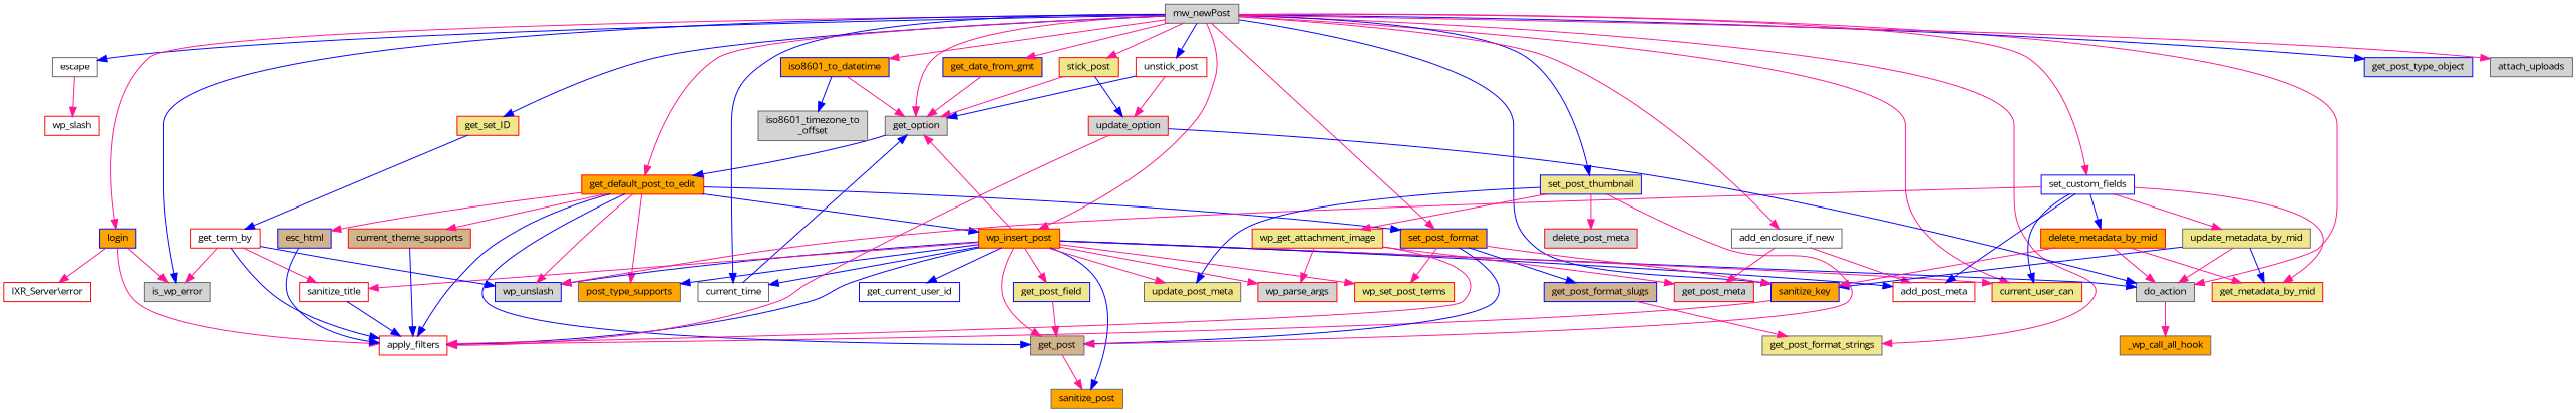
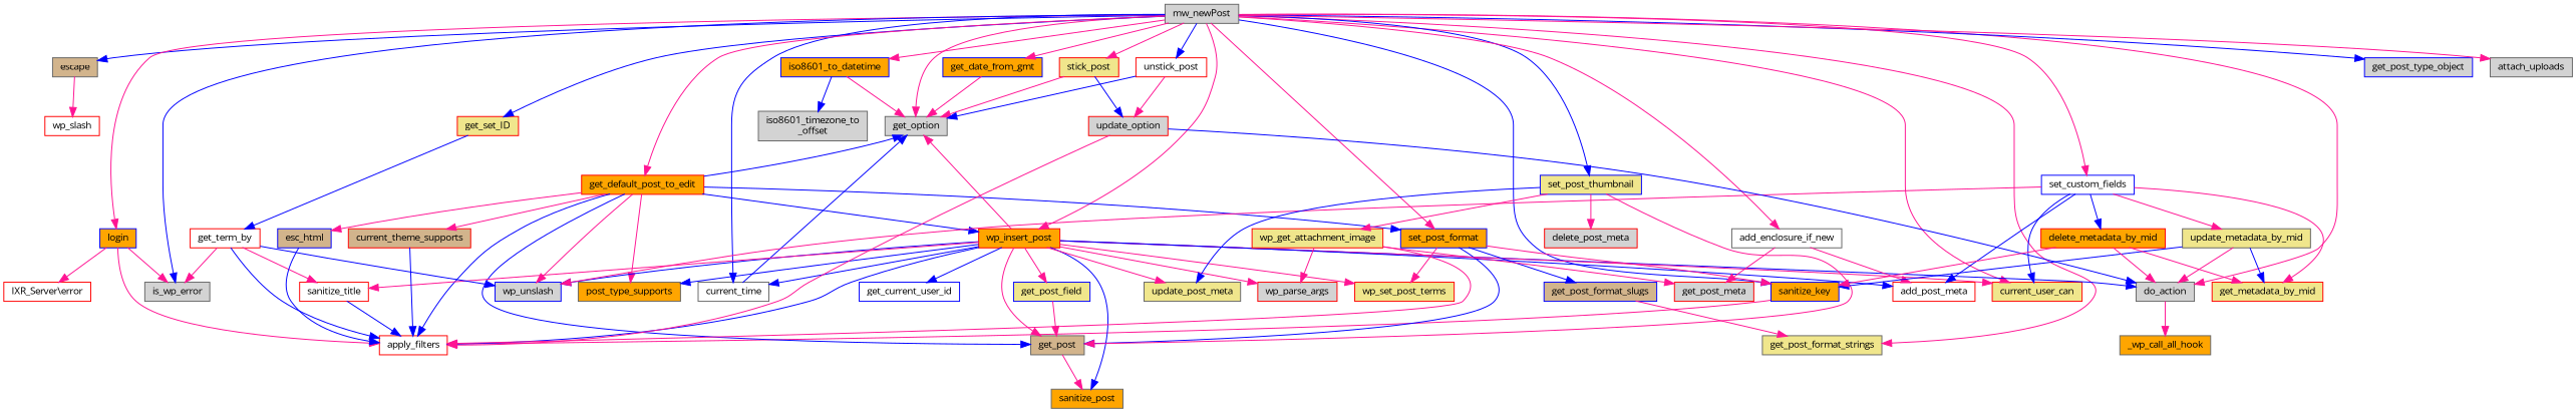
  digraph {
    fontname="Open Sans"
    rankdir=TB
    node [color=red fillcolor=lightgrey fontname="Open Sans" fontsize=10 shape=record style=filled]
    edge [color=deeppink fontname="Open Sans" fontsize=10 labelfontname=Helvetica labelfontsize=10 style=solid]
    n1 [color=gray40 fontcolor=black height=0.2 label=mw_newPost width=0.4]
-   n2 [color=gray40 fillcolor=white height=0.2 label=escape width=0.4]
+   n2 [color=gray40 fillcolor=tan height=0.2 label=escape width=0.4]
    n3 [color=blue fillcolor=orange height=0.2 label=login width=0.4]
    n4 [color=gray40 height=0.2 label=is_wp_error width=0.4]
    n5 [color=gray40 height=0.2 label=do_action width=0.4]
    n6 [fillcolor=khaki height=0.2 label=current_user_can width=0.4]
    n7 [color=blue height=0.2 label=get_post_type_object width=0.4]
    n8 [color=blue fillcolor=orange height=0.2 label=sanitize_key width=0.4]
    n9 [color=gray40 fillcolor=khaki height=0.2 label=get_post_format_strings width=0.4]
    n10 [color=gray40 height=0.2 label=get_option width=0.4]
    n11 [color=blue fillcolor=orange height=0.2 label=get_date_from_gmt width=0.4]
    n12 [color=blue fillcolor=orange height=0.2 label=iso8601_to_datetime width=0.4]
    n13 [color=gray40 fillcolor=white height=0.2 label=current_time width=0.4]
    n14 [fillcolor=khaki height=0.2 label=get_set_ID width=0.4]
    n15 [fillcolor=orange height=0.2 label=get_default_post_to_edit width=0.4]
    n16 [fillcolor=orange height=0.2 label=wp_insert_post width=0.4]
    n17 [color=blue fillcolor=orange height=0.2 label=set_post_format width=0.4]
    n18 [fillcolor=khaki height=0.2 label=stick_post width=0.4]
    n19 [fillcolor=white height=0.2 label=unstick_post width=0.4]
    n20 [color=blue fillcolor=white height=0.2 label=set_custom_fields width=0.4]
    n21 [color=blue fillcolor=khaki height=0.2 label=set_post_thumbnail width=0.4]
    n22 [color=gray40 fillcolor=white height=0.2 label=add_enclosure_if_new width=0.4]
    n23 [color=gray40 height=0.2 label=attach_uploads width=0.4]
    n24 [fillcolor=white height=0.2 label=wp_slash width=0.4]
    n25 [fillcolor=white height=0.2 label=apply_filters width=0.4]
    n26 [fillcolor=white height=0.2 label="IXR_Server\\error" width=0.4]
    n27 [color=gray40 fillcolor=orange height=0.2 label=_wp_call_all_hook width=0.4]
    n28 [color=gray40 height=0.2 label="iso8601_timezone_to\l_offset" width=0.4]
    n29 [fillcolor=white height=0.2 label=get_term_by width=0.4]
    n30 [color=blue height=0.2 label=wp_unslash width=0.4]
    n31 [color=blue fillcolor=tan height=0.2 label=esc_html width=0.4]
    n32 [color=gray40 fillcolor=tan height=0.2 label=get_post width=0.4]
    n33 [color=gray40 fillcolor=orange height=0.2 label=post_type_supports width=0.4]
    n34 [fillcolor=tan height=0.2 label=current_theme_supports width=0.4]
    n35 [fillcolor=white height=0.2 label=sanitize_title width=0.4]
    n36 [color=blue fillcolor=white height=0.2 label=get_current_user_id width=0.4]
    n37 [height=0.2 label=wp_parse_args width=0.4]
    n38 [color=gray40 fillcolor=orange height=0.2 label=sanitize_post width=0.4]
    n39 [color=blue fillcolor=khaki height=0.2 label=get_post_field width=0.4]
    n40 [fillcolor=khaki height=0.2 label=wp_set_post_terms width=0.4]
    n41 [fillcolor=white height=0.2 label=add_post_meta width=0.4]
    n42 [color=gray40 fillcolor=khaki height=0.2 label=update_post_meta width=0.4]
    n43 [color=blue fillcolor=tan height=0.2 label=get_post_format_slugs width=0.4]
    n44 [height=0.2 label=update_option width=0.4]
    n45 [fillcolor=khaki height=0.2 label=get_metadata_by_mid width=0.4]
    n46 [color=gray40 fillcolor=khaki height=0.2 label=update_metadata_by_mid width=0.4]
    n47 [fillcolor=orange height=0.2 label=delete_metadata_by_mid width=0.4]
    n48 [fillcolor=khaki height=0.2 label=wp_get_attachment_image width=0.4]
    n49 [height=0.2 label=delete_post_meta width=0.4]
    n50 [height=0.2 label=get_post_meta width=0.4]
    n1 -> n2 [color=blue]
    n1 -> n3
    n1 -> n4 [color=blue]
    n1 -> n5
    n1 -> n6
    n1 -> n7 [color=blue]
    n1 -> n8 [color=blue]
    n1 -> n9
    n1 -> n10
    n1 -> n11
    n1 -> n12
    n1 -> n13 [color=blue]
    n1 -> n14 [color=blue]
    n1 -> n15
    n1 -> n16
    n1 -> n17
    n1 -> n18
    n1 -> n19 [color=blue]
    n1 -> n20
    n1 -> n21 [color=blue]
    n1 -> n22
    n1 -> n23
    n2 -> n24
    n3 -> n4
    n3 -> n25
    n3 -> n26
    n5 -> n27
    n8 -> n25
    n11 -> n10
    n12 -> n10
    n12 -> n28 [color=blue]
    n13 -> n10 [color=blue]
    n14 -> n29 [color=blue]
-   n10 -> n15 [color=blue]
+   n15 -> n10 [color=blue]
    n15 -> n16 [color=blue]
    n15 -> n17 [color=blue]
    n15 -> n25 [color=blue]
    n15 -> n30
    n15 -> n31
    n15 -> n32 [color=blue]
    n15 -> n33
    n15 -> n34
    n16 -> n5 [color=blue]
    n16 -> n6
    n16 -> n10
    n16 -> n13 [color=blue]
    n16 -> n25 [color=blue]
    n16 -> n30 [color=blue]
    n16 -> n32
    n16 -> n33 [color=blue]
    n16 -> n35
    n16 -> n36 [color=blue]
    n16 -> n37
    n16 -> n38 [color=blue]
    n16 -> n39
    n16 -> n40
    n16 -> n41 [color=blue]
    n16 -> n42
    n17 -> n8
    n17 -> n32 [color=blue]
    n17 -> n40
    n17 -> n43 [color=blue]
    n18 -> n10
    n18 -> n44 [color=blue]
    n19 -> n10 [color=blue]
    n19 -> n44
    n20 -> n6 [color=blue]
    n20 -> n30
    n20 -> n41 [color=blue]
    n20 -> n45
    n20 -> n46
    n20 -> n47 [color=blue]
    n21 -> n32
    n21 -> n42 [color=blue]
    n21 -> n48
    n21 -> n49
    n22 -> n41
    n22 -> n50
    n29 -> n4
    n29 -> n25 [color=blue]
    n29 -> n30 [color=blue]
    n29 -> n35
    n31 -> n25 [color=blue]
    n32 -> n38
    n34 -> n25 [color=blue]
    n35 -> n25 [color=blue]
    n39 -> n32
    n43 -> n9
    n44 -> n5 [color=blue]
    n44 -> n25
    n46 -> n5
    n46 -> n8 [color=blue]
    n46 -> n45 [color=blue]
    n47 -> n5
    n47 -> n8
    n47 -> n45
    n48 -> n25
    n48 -> n37
    n48 -> n50
  }
